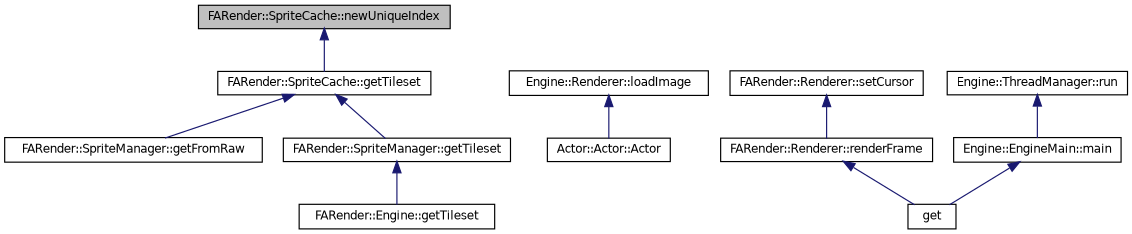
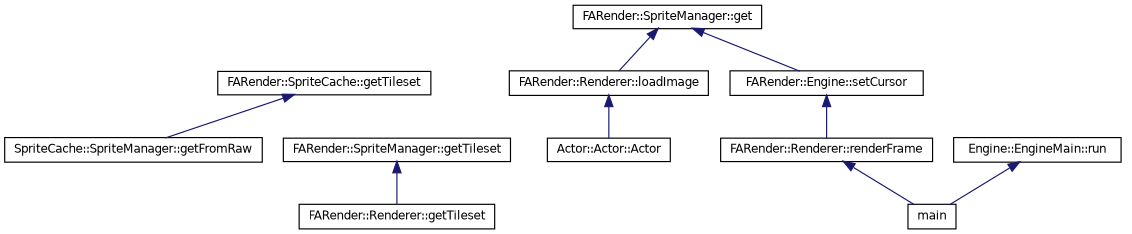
  digraph {
    rankdir=TB
    node [color=black fillcolor=white fontname=Helvetica fontsize=10 shape=record style=filled]
    edge [color=midnightblue dir=back fontname=Helvetica fontsize=10 labelfontname=Helvetica labelfontsize=10 style=solid]
-   n1 [fillcolor=grey75 fontcolor=black height=0.2 label="FARender::SpriteCache::newUniqueIndex" width=0.4]
    n2 [height=0.2 label="FARender::SpriteCache::getTileset" width=0.4]
-   n3 [height=0.2 label="FARender::SpriteManager::getFromRaw" width=0.4]
+   n3 [height=0.2 label="SpriteCache::SpriteManager::getFromRaw" width=0.4]
    n4 [height=0.2 label="FARender::SpriteManager::getTileset" width=0.4]
-   n6 [height=0.2 label="Engine::Renderer::loadImage" width=0.4]
-   n7 [height=0.2 label="FARender::Renderer::setCursor" width=0.4]
+   n5 [height=0.2 label="FARender::SpriteManager::get" width=0.4]
+   n6 [height=0.2 label="FARender::Renderer::loadImage" width=0.4]
+   n7 [height=0.2 label="FARender::Engine::setCursor" width=0.4]
    n8 [height=0.2 label="Actor::Actor::Actor" width=0.4]
    n9 [height=0.2 label="FARender::Renderer::renderFrame" width=0.4]
-   n10 [height=0.2 label=get width=0.4]
-   n11 [height=0.2 label="Engine::ThreadManager::run" width=0.4]
-   n12 [height=0.2 label="Engine::EngineMain::main" width=0.4]
-   n13 [height=0.2 label="FARender::Engine::getTileset" width=0.4]
-   n1 -> n2
+   n10 [height=0.2 label=main width=0.4]
+   n12 [height=0.2 label="Engine::EngineMain::run" width=0.4]
+   n13 [height=0.2 label="FARender::Renderer::getTileset" width=0.4]
    n2 -> n3
-   n2 -> n4
    n4 -> n13
+   n5 -> n6
+   n5 -> n7
    n6 -> n8
    n7 -> n9
    n9 -> n10
-   n11 -> n12
    n12 -> n10
  }
